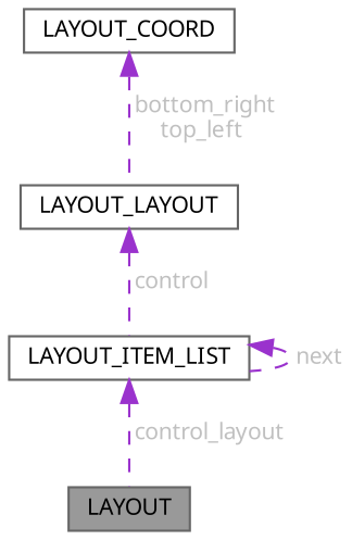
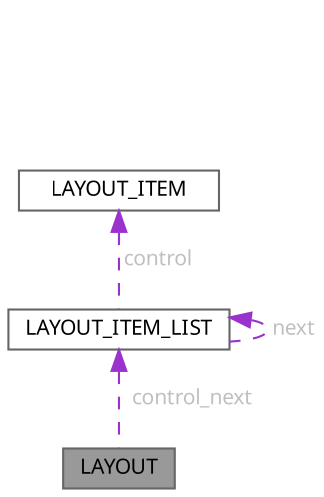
  digraph {
    fontname="Noto Sans"
    node [color=gray40 fillcolor=white fontname="Noto Sans" fontsize=10 shape=box style=filled]
    edge [color=darkorchid3 dir=back fontcolor=grey fontname="Noto Sans" fontsize=10 labelfontname=Helvetica labelfontsize=10 style=dashed]
    n1 [fillcolor=grey60 fontcolor=black height=0.2 label=LAYOUT width=0.4]
    n2 [height=0.2 label=LAYOUT_ITEM_LIST width=0.4]
-   n3 [height=0.2 label=LAYOUT_LAYOUT width=0.4]
-   n4 [height=0.2 label=LAYOUT_COORD width=0.4]
-   n2 -> n1 [label=" control_layout"]
+   n3 [height=0.2 label=LAYOUT_ITEM width=0.4]
+   n2 -> n1 [label=" control_next"]
    n2 -> n2 [label=" next"]
    n3 -> n2 [label=" control"]
-   n4 -> n3 [label=" bottom_right\ntop_left"]
  }
